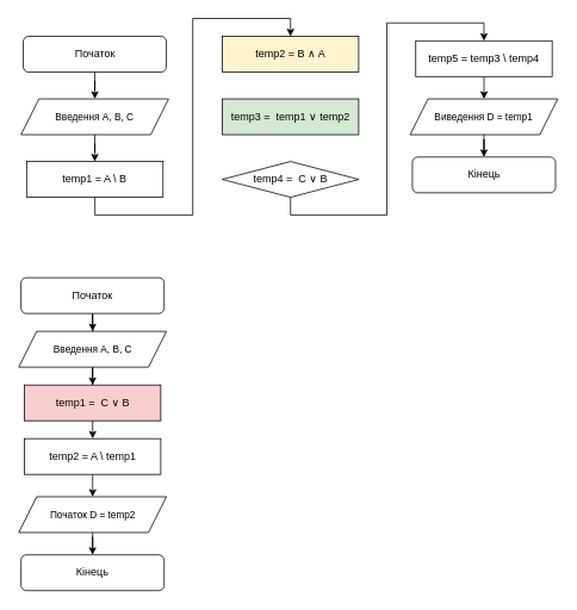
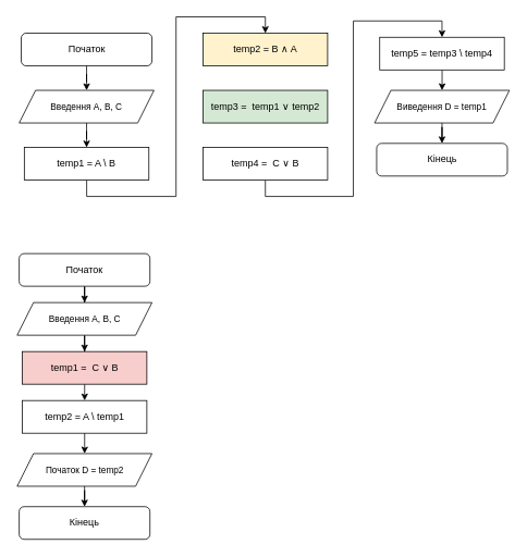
  <mxCell id="0" />
  <mxCell id="1" parent="0" />
  <mxCell id="2" style="edgeStyle=orthogonalEdgeStyle;rounded=0;orthogonalLoop=1;jettySize=auto;html=1;entryX=0.5;entryY=0;entryDx=0;entryDy=0;" edge="1" parent="1" source="3" target="5"><mxGeometry relative="1" as="geometry" /></mxCell>
  <mxCell id="3" value="Початок" style="rounded=1;whiteSpace=wrap;html=1;" parent="1" vertex="1"><mxGeometry x="25.5" y="40" width="160" height="40" as="geometry" /></mxCell>
  <mxCell id="4" style="edgeStyle=orthogonalEdgeStyle;rounded=0;orthogonalLoop=1;jettySize=auto;html=1;entryX=0.5;entryY=0;entryDx=0;entryDy=0;" edge="1" parent="1" source="5" target="7"><mxGeometry relative="1" as="geometry" /></mxCell>
  <mxCell id="5" value="&lt;font style=&quot;font-size: 11px;&quot;&gt;Введення A, B, C&lt;/font&gt;" style="shape=parallelogram;perimeter=parallelogramPerimeter;whiteSpace=wrap;html=1;fixedSize=1;" parent="1" vertex="1"><mxGeometry x="23" y="110" width="165" height="40" as="geometry" /></mxCell>
  <mxCell id="6" style="edgeStyle=orthogonalEdgeStyle;rounded=0;orthogonalLoop=1;jettySize=auto;html=1;entryX=0.5;entryY=0;entryDx=0;entryDy=0;" edge="1" parent="1" source="7" target="8"><mxGeometry relative="1" as="geometry"><Array as="points"><mxPoint x="106" y="240" /><mxPoint x="215" y="240" /><mxPoint x="215" y="20" /><mxPoint x="324" y="20" /></Array></mxGeometry></mxCell>
  <mxCell id="7" value="temp1 = A \ B" style="rounded=0;whiteSpace=wrap;html=1;" parent="1" vertex="1"><mxGeometry x="29.25" y="180" width="152.5" height="40" as="geometry" /></mxCell>
  <mxCell id="8" value="&lt;font face=&quot;Helvetica&quot; style=&quot;color: rgb(0, 0, 0);&quot;&gt;temp2 = B&amp;nbsp;&lt;span style=&quot;text-align: left;&quot;&gt;&lt;font style=&quot;&quot;&gt;∧ A&lt;/font&gt;&lt;/span&gt;&lt;/font&gt;" style="rounded=0;whiteSpace=wrap;html=1;fillColor=#fff2cc;" parent="1" vertex="1"><mxGeometry x="248" y="40" width="152.5" height="40" as="geometry" /></mxCell>
  <mxCell id="9" value="&lt;div style=&quot;text-align: left;&quot;&gt;&lt;font&gt;&lt;span style=&quot;background-color: transparent;&quot;&gt;temp3 =&amp;nbsp; temp1&amp;nbsp;&lt;/span&gt;&lt;span style=&quot;background-color: transparent; text-align: center;&quot;&gt;&lt;font&gt;∨ temp2&lt;/font&gt;&lt;/span&gt;&lt;/font&gt;&lt;/div&gt;" style="rounded=0;whiteSpace=wrap;html=1;fillColor=#d5e8d4;" vertex="1" parent="1"><mxGeometry x="248" y="110" width="152.5" height="40" as="geometry" /></mxCell>
  <mxCell id="10" style="edgeStyle=orthogonalEdgeStyle;rounded=0;orthogonalLoop=1;jettySize=auto;html=1;entryX=0.5;entryY=0;entryDx=0;entryDy=0;" edge="1" parent="1" source="11" target="13"><mxGeometry relative="1" as="geometry"><Array as="points"><mxPoint x="324" y="240" /><mxPoint x="432" y="240" /><mxPoint x="432" y="25" /><mxPoint x="541" y="25" /></Array></mxGeometry></mxCell>
- <mxCell id="11" value="&lt;div style=&quot;text-align: left;&quot;&gt;&lt;font&gt;&lt;span style=&quot;background-color: transparent;&quot;&gt;temp4 =&amp;nbsp; C&amp;nbsp;&lt;/span&gt;&lt;span style=&quot;background-color: transparent; text-align: center;&quot;&gt;&lt;font&gt;∨ B&lt;/font&gt;&lt;/span&gt;&lt;/font&gt;&lt;/div&gt;" style="rhombus;whiteSpace=wrap;html=1;" vertex="1" parent="1"><mxGeometry x="248" y="180" width="152.5" height="40" as="geometry" /></mxCell>
+ <mxCell id="11" value="&lt;div style=&quot;text-align: left;&quot;&gt;&lt;font&gt;&lt;span style=&quot;background-color: transparent;&quot;&gt;temp4 =&amp;nbsp; C&amp;nbsp;&lt;/span&gt;&lt;span style=&quot;background-color: transparent; text-align: center;&quot;&gt;&lt;font&gt;∨ B&lt;/font&gt;&lt;/span&gt;&lt;/font&gt;&lt;/div&gt;" style="rounded=0;whiteSpace=wrap;html=1;" vertex="1" parent="1"><mxGeometry x="248" y="180" width="152.5" height="40" as="geometry" /></mxCell>
  <mxCell id="12" style="edgeStyle=orthogonalEdgeStyle;rounded=0;orthogonalLoop=1;jettySize=auto;html=1;entryX=0.5;entryY=0;entryDx=0;entryDy=0;" edge="1" parent="1" source="13" target="15"><mxGeometry relative="1" as="geometry" /></mxCell>
  <mxCell id="13" value="&lt;div style=&quot;text-align: left;&quot;&gt;temp5 = temp3 \ temp4&lt;/div&gt;" style="rounded=0;whiteSpace=wrap;html=1;" vertex="1" parent="1"><mxGeometry x="464.25" y="45" width="152.5" height="40" as="geometry" /></mxCell>
  <mxCell id="14" style="edgeStyle=orthogonalEdgeStyle;rounded=0;orthogonalLoop=1;jettySize=auto;html=1;entryX=0.5;entryY=0;entryDx=0;entryDy=0;" edge="1" parent="1" source="15" target="16"><mxGeometry relative="1" as="geometry" /></mxCell>
  <mxCell id="15" value="&lt;font style=&quot;font-size: 11px;&quot;&gt;Виведення D = temp1&lt;/font&gt;" style="shape=parallelogram;perimeter=parallelogramPerimeter;whiteSpace=wrap;html=1;fixedSize=1;" vertex="1" parent="1"><mxGeometry x="458" y="110" width="165" height="40" as="geometry" /></mxCell>
  <mxCell id="16" value="Кінець" style="rounded=1;whiteSpace=wrap;html=1;" vertex="1" parent="1"><mxGeometry x="460.5" y="175" width="160" height="40" as="geometry" /></mxCell>
  <mxCell id="17" style="edgeStyle=orthogonalEdgeStyle;rounded=0;orthogonalLoop=1;jettySize=auto;html=1;entryX=0.5;entryY=0;entryDx=0;entryDy=0;" edge="1" parent="1" source="18" target="20"><mxGeometry relative="1" as="geometry" /></mxCell>
  <mxCell id="18" value="Початок" style="rounded=1;whiteSpace=wrap;html=1;" vertex="1" parent="1"><mxGeometry x="23" y="310" width="160" height="40" as="geometry" /></mxCell>
  <mxCell id="19" style="edgeStyle=orthogonalEdgeStyle;rounded=0;orthogonalLoop=1;jettySize=auto;html=1;entryX=0.5;entryY=0;entryDx=0;entryDy=0;" edge="1" parent="1" source="20" target="27"><mxGeometry relative="1" as="geometry" /></mxCell>
  <mxCell id="20" value="&lt;font style=&quot;font-size: 11px;&quot;&gt;Введення A, B, C&lt;/font&gt;" style="shape=parallelogram;perimeter=parallelogramPerimeter;whiteSpace=wrap;html=1;fixedSize=1;" vertex="1" parent="1"><mxGeometry x="20.5" y="370" width="165" height="40" as="geometry" /></mxCell>
  <mxCell id="21" style="edgeStyle=orthogonalEdgeStyle;rounded=0;orthogonalLoop=1;jettySize=auto;html=1;entryX=0.5;entryY=0;entryDx=0;entryDy=0;" edge="1" parent="1" source="22" target="24"><mxGeometry relative="1" as="geometry" /></mxCell>
  <mxCell id="22" value="&lt;div style=&quot;text-align: left;&quot;&gt;temp2 = A \ temp1&lt;/div&gt;" style="rounded=0;whiteSpace=wrap;html=1;" vertex="1" parent="1"><mxGeometry x="26.75" y="490" width="152.5" height="40" as="geometry" /></mxCell>
  <mxCell id="23" style="edgeStyle=orthogonalEdgeStyle;rounded=0;orthogonalLoop=1;jettySize=auto;html=1;entryX=0.5;entryY=0;entryDx=0;entryDy=0;" edge="1" parent="1" source="24" target="25"><mxGeometry relative="1" as="geometry" /></mxCell>
  <mxCell id="24" value="&lt;font style=&quot;font-size: 11px;&quot;&gt;Початок D = temp2&lt;/font&gt;" style="shape=parallelogram;perimeter=parallelogramPerimeter;whiteSpace=wrap;html=1;fixedSize=1;" vertex="1" parent="1"><mxGeometry x="20.5" y="555" width="165" height="40" as="geometry" /></mxCell>
  <mxCell id="25" value="Кінець" style="rounded=1;whiteSpace=wrap;html=1;" vertex="1" parent="1"><mxGeometry x="23" y="620" width="160" height="40" as="geometry" /></mxCell>
  <mxCell id="26" style="edgeStyle=orthogonalEdgeStyle;rounded=0;orthogonalLoop=1;jettySize=auto;html=1;entryX=0.5;entryY=0;entryDx=0;entryDy=0;" edge="1" parent="1" source="27" target="22"><mxGeometry relative="1" as="geometry" /></mxCell>
  <mxCell id="27" value="&lt;div style=&quot;text-align: left;&quot;&gt;&lt;font&gt;&lt;span style=&quot;background-color: transparent;&quot;&gt;temp1 =&amp;nbsp; C&amp;nbsp;&lt;/span&gt;&lt;span style=&quot;background-color: transparent; text-align: center;&quot;&gt;&lt;font&gt;∨ B&lt;/font&gt;&lt;/span&gt;&lt;/font&gt;&lt;/div&gt;" style="rounded=0;whiteSpace=wrap;html=1;fillColor=#f8cecc;" vertex="1" parent="1"><mxGeometry x="26.75" y="430" width="152.5" height="40" as="geometry" /></mxCell>
